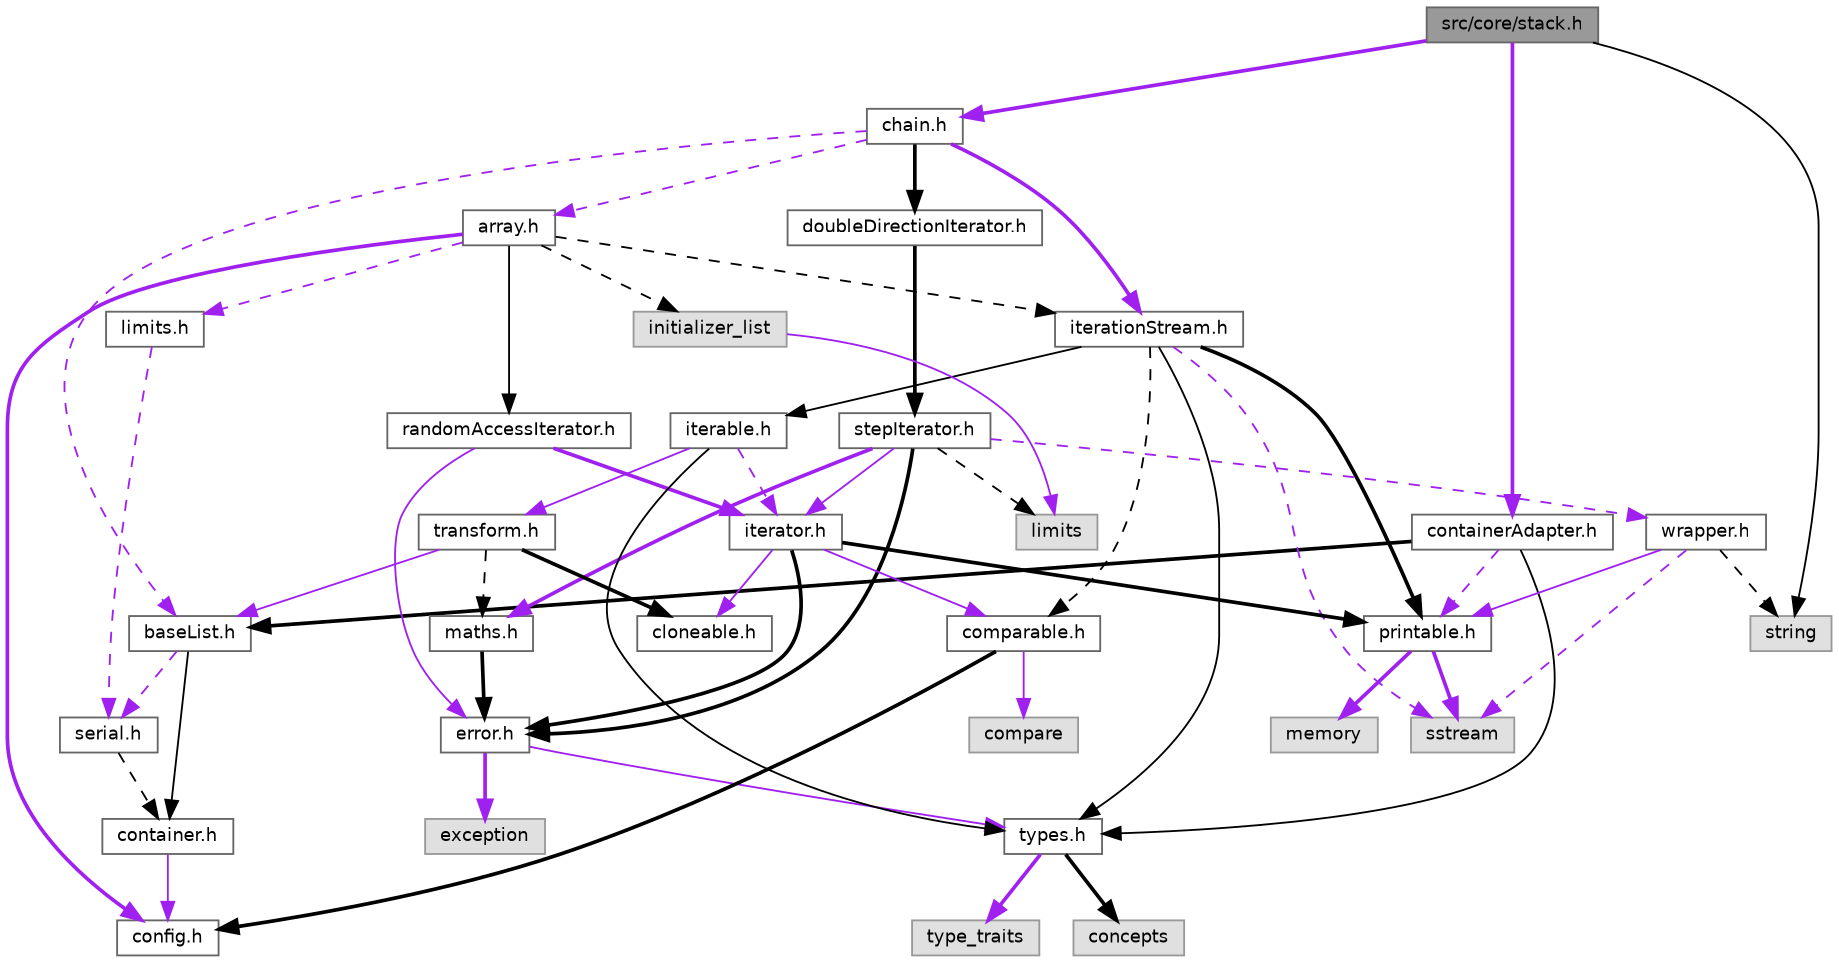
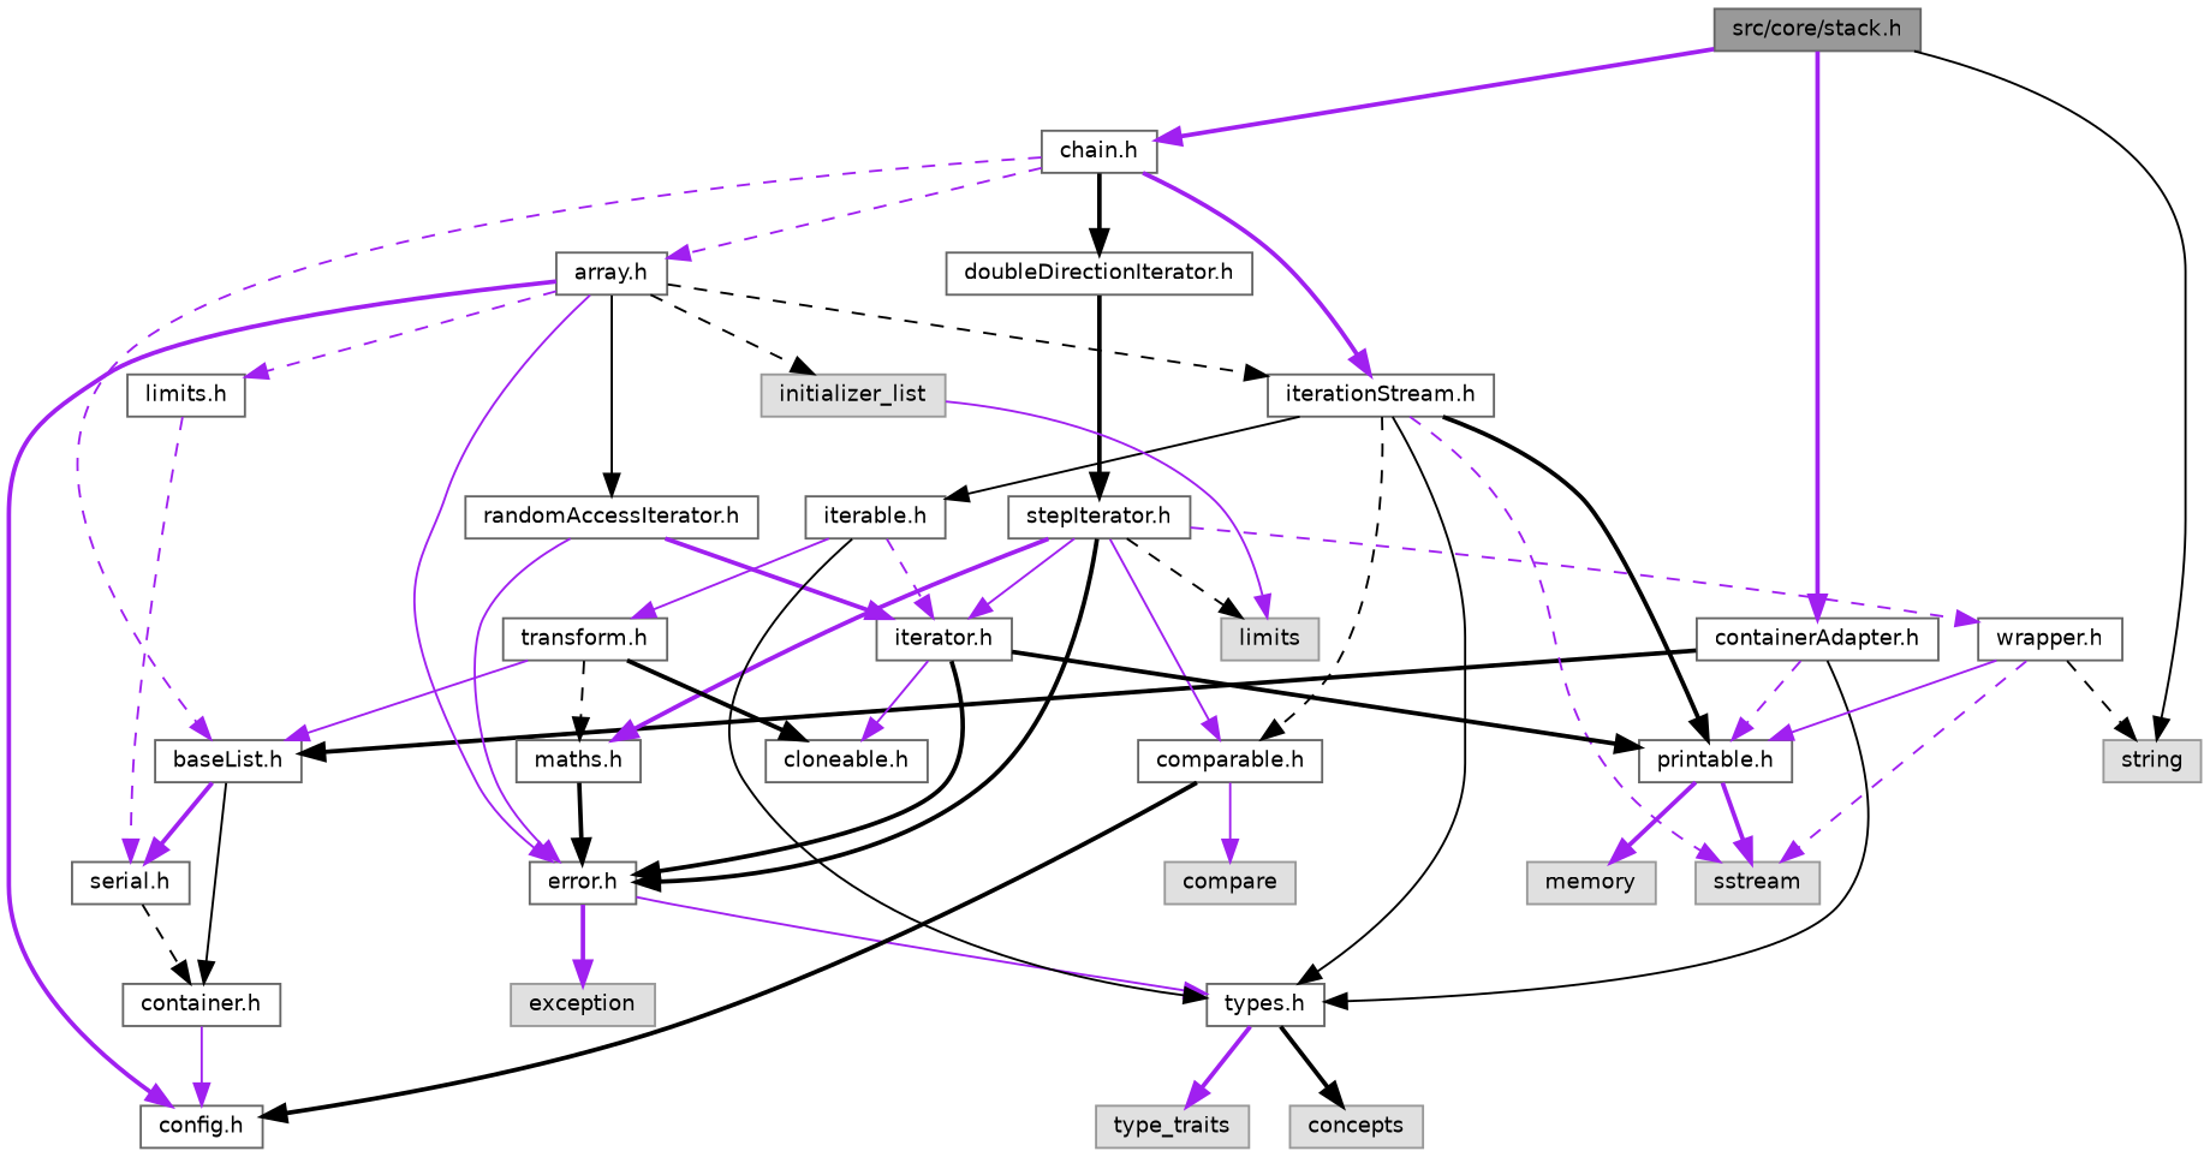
  digraph {
    node [color=grey40 fillcolor=white fontname=Helvetica fontsize=10 shape=box style=filled]
    edge [color=purple fontname=Helvetica fontsize=10 labelfontname=Helvetica labelfontsize=10 style=bold]
    n1 [color=gray40 fillcolor=grey60 fontcolor=black height=0.2 label="src/core/stack.h" width=0.4]
    n2 [height=0.2 label="chain.h" width=0.4]
    n3 [color=grey60 fillcolor="#E0E0E0" height=0.2 label=string width=0.4]
    n4 [height=0.2 label="containerAdapter.h" width=0.4]
    n5 [height=0.2 label="doubleDirectionIterator.h" width=0.4]
    n6 [height=0.2 label="array.h" width=0.4]
    n7 [height=0.2 label="iterationStream.h" width=0.4]
    n8 [height=0.2 label="baseList.h" width=0.4]
    n9 [height=0.2 label="printable.h" width=0.4]
    n10 [height=0.2 label="types.h" width=0.4]
    n11 [height=0.2 label="stepIterator.h" width=0.4]
    n12 [height=0.2 label="error.h" width=0.4]
    n13 [height=0.2 label="config.h" width=0.4]
    n14 [color=grey60 fillcolor="#E0E0E0" height=0.2 label=initializer_list width=0.4]
    n15 [height=0.2 label="limits.h" width=0.4]
    n16 [height=0.2 label="randomAccessIterator.h" width=0.4]
    n17 [height=0.2 label="comparable.h" width=0.4]
    n18 [color=grey60 fillcolor="#E0E0E0" height=0.2 label=sstream width=0.4]
    n19 [height=0.2 label="iterable.h" width=0.4]
    n20 [height=0.2 label="serial.h" width=0.4]
    n21 [height=0.2 label="container.h" width=0.4]
    n22 [color=grey60 fillcolor="#E0E0E0" height=0.2 label=limits width=0.4]
    n23 [height=0.2 label="iterator.h" width=0.4]
    n24 [height=0.2 label="wrapper.h" width=0.4]
    n25 [height=0.2 label="maths.h" width=0.4]
    n26 [height=0.2 label="cloneable.h" width=0.4]
    n27 [color=grey60 fillcolor="#E0E0E0" height=0.2 label=exception width=0.4]
    n28 [color=grey60 fillcolor="#E0E0E0" height=0.2 label=compare width=0.4]
    n29 [color=grey60 fillcolor="#E0E0E0" height=0.2 label=memory width=0.4]
    n30 [color=grey60 fillcolor="#E0E0E0" height=0.2 label=type_traits width=0.4]
    n31 [color=grey60 fillcolor="#E0E0E0" height=0.2 label=concepts width=0.4]
    n32 [height=0.2 label="transform.h" width=0.4]
    n1 -> n2
    n1 -> n3 [color=black style=solid]
    n1 -> n4
    n2 -> n5 [color=black]
    n2 -> n6 [style=dashed]
    n2 -> n7
    n2 -> n8 [style=dashed]
    n4 -> n8 [color=black]
    n4 -> n9 [style=dashed]
    n4 -> n10 [color=black style=solid]
    n5 -> n11 [color=black]
    n6 -> n7 [color=black style=dashed]
+   n6 -> n12 [style=solid]
    n6 -> n13
    n6 -> n14 [color=black style=dashed]
    n6 -> n15 [style=dashed]
    n6 -> n16 [color=black style=solid]
    n7 -> n9 [color=black]
    n7 -> n10 [color=black style=solid]
    n7 -> n17 [color=black style=dashed]
    n7 -> n18 [style=dashed]
    n7 -> n19 [color=black style=solid]
-   n8 -> n20 [style=dashed]
+   n8 -> n20
    n8 -> n21 [color=black style=solid]
    n9 -> n18
    n9 -> n29
    n10 -> n30
    n10 -> n31 [color=black]
    n11 -> n12 [color=black]
    n11 -> n22 [color=black style=dashed]
    n11 -> n23 [style=solid]
    n11 -> n24 [style=dashed]
    n11 -> n25
    n12 -> n10 [style=solid]
    n12 -> n27
    n14 -> n22 [style=solid]
    n15 -> n20 [style=dashed]
    n16 -> n12 [style=solid]
    n16 -> n23
    n17 -> n13 [color=black]
    n17 -> n28 [style=solid]
    n19 -> n10 [color=black style=solid]
    n19 -> n23 [style=dashed]
    n19 -> n32 [style=solid]
    n20 -> n21 [color=black style=dashed]
    n21 -> n13 [style=solid]
    n23 -> n9 [color=black]
    n23 -> n12 [color=black]
-   n23 -> n17 [style=solid]
+   n11 -> n17 [style=solid]
    n23 -> n26 [style=solid]
    n24 -> n3 [color=black style=dashed]
    n24 -> n9 [style=solid]
    n24 -> n18 [style=dashed]
    n25 -> n12 [color=black]
    n32 -> n8 [style=solid]
    n32 -> n25 [color=black style=dashed]
    n32 -> n26 [color=black]
  }
